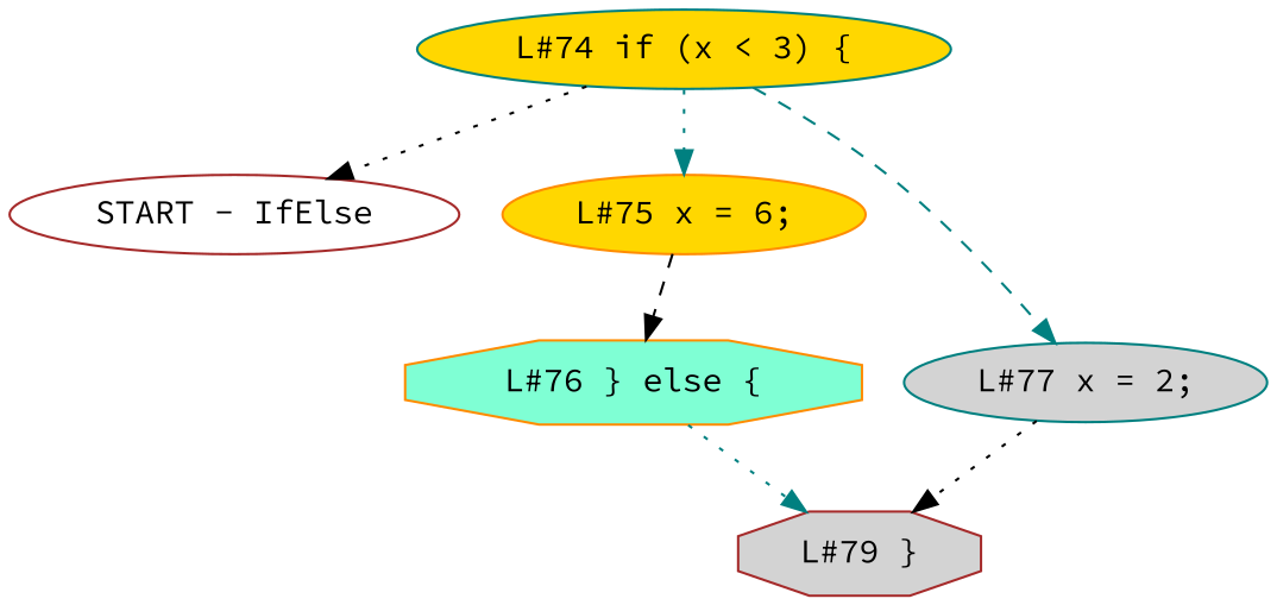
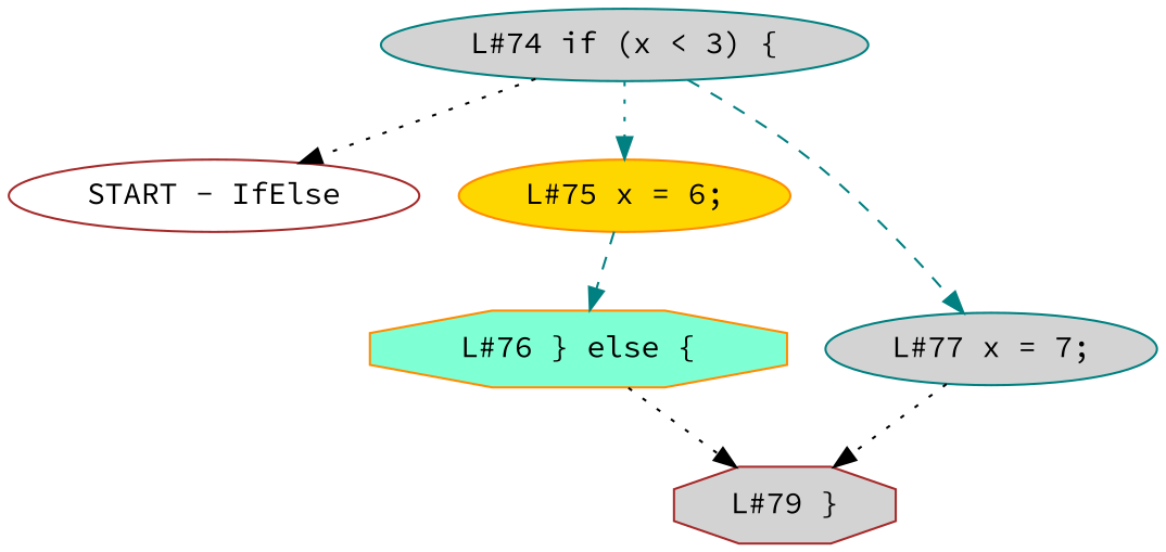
  digraph {
    fontname="Source Code Pro"
    node [color=brown fillcolor=gold fontname="Source Code Pro" shape=ellipse style=filled]
    edge [color=black fontname="Source Code Pro" style=dotted]
    n1 [fillcolor=white height=0 label="START - IfElse" width=0]
-   n2 [color=teal height=0 label="L#74 if (x < 3) {" width=0]
+   n2 [color=teal fillcolor=lightgrey height=0 label="L#74 if (x < 3) {" width=0]
    n3 [color=darkorange height=0 label="L#75 x = 6;" width=0]
-   n4 [color=teal fillcolor=lightgrey height=0 label="L#77 x = 2;" width=0]
+   n4 [color=teal fillcolor=lightgrey height=0 label="L#77 x = 7;" width=0]
    n5 [color=darkorange fillcolor=aquamarine height=0 label="L#76 } else {" shape=octagon width=0]
    n6 [fillcolor=lightgrey height=0 label="L#79 }" shape=octagon width=0]
    n2 -> n1
    n2 -> n3 [color=teal]
    n2 -> n4 [color=teal style=dashed]
-   n3 -> n5 [style=dashed]
+   n3 -> n5 [color=teal style=dashed]
    n4 -> n6
-   n5 -> n6 [color=teal]
+   n5 -> n6
  }
